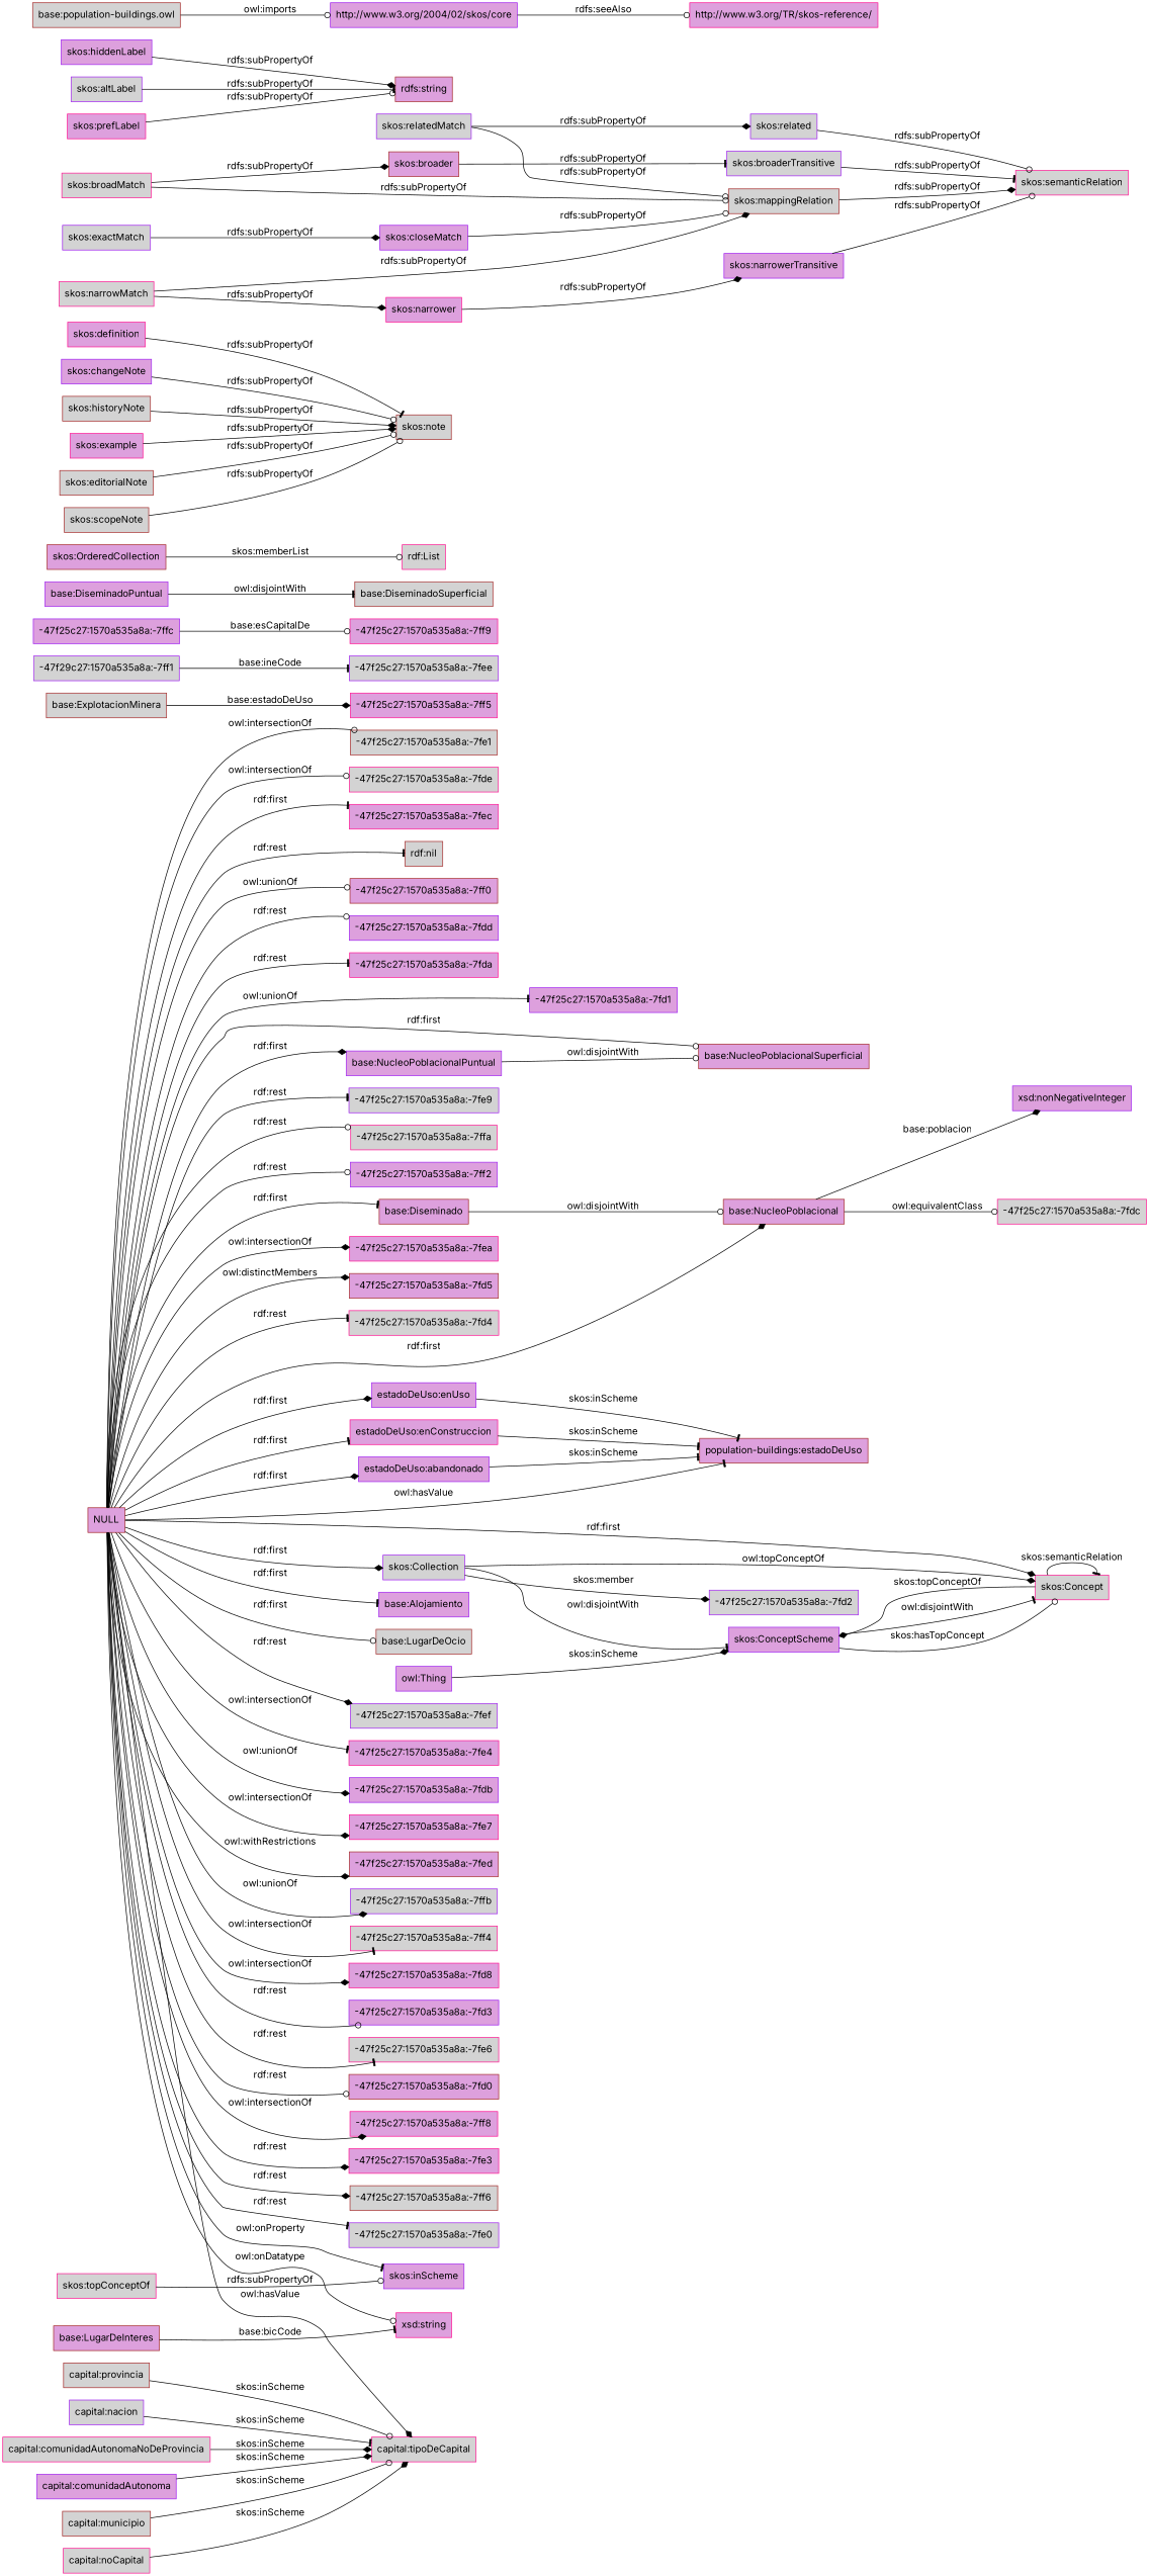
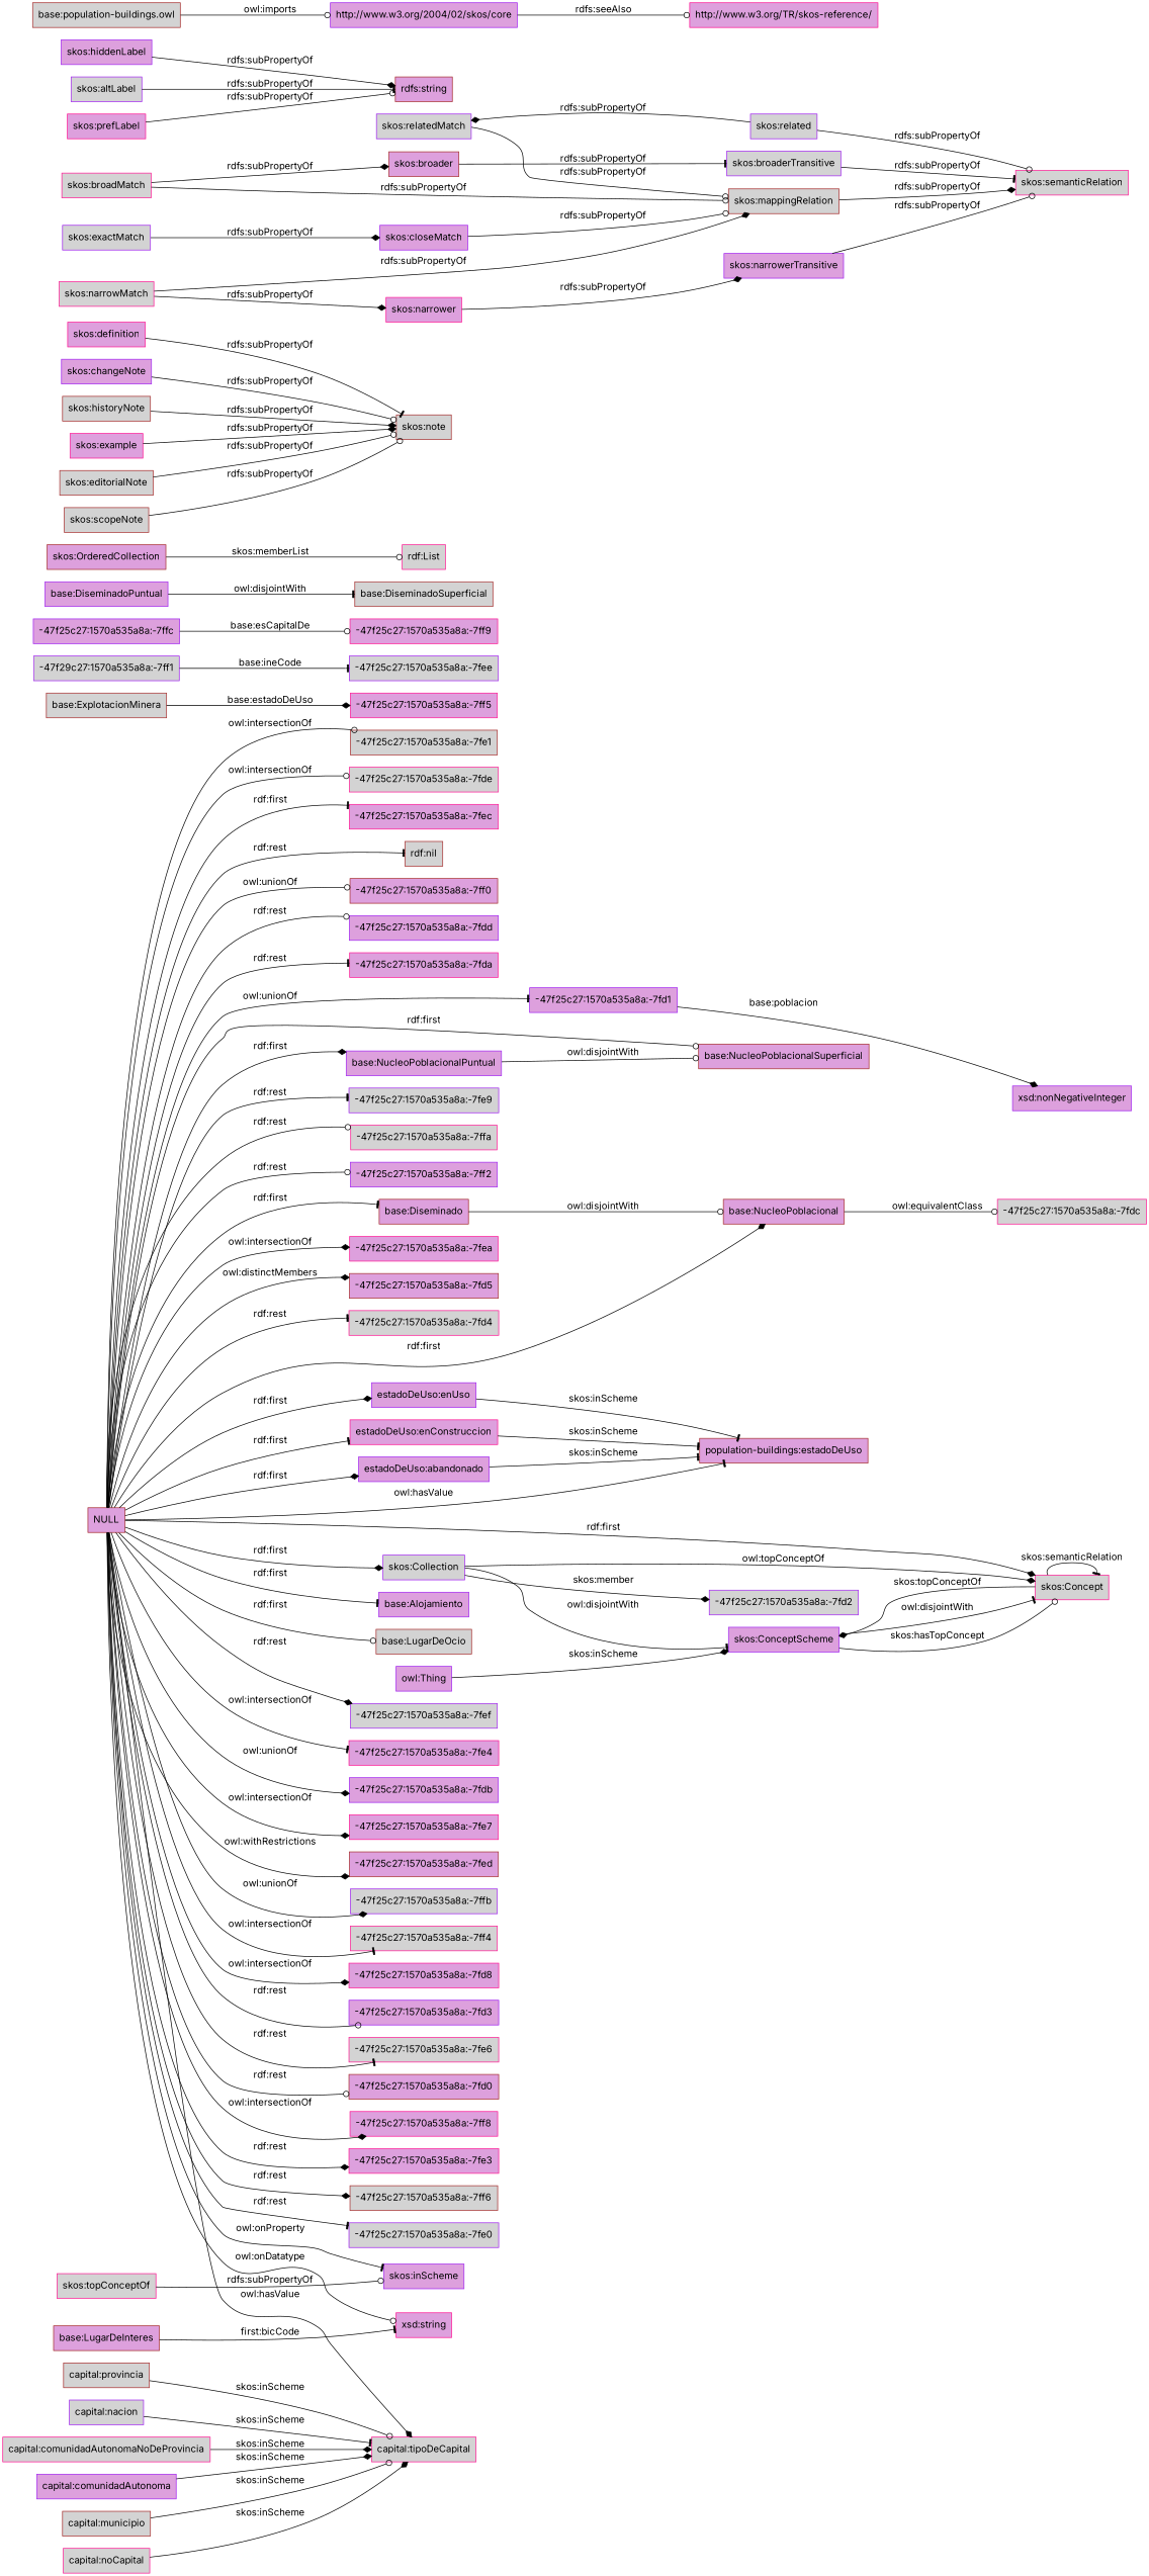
  digraph {
    fontname=Inter
    rankdir=LR
    node [color=purple fillcolor=plum fontname=Inter shape=rectangle style=filled]
    edge [arrowhead=diamond fontname=Inter]
    "base:Diseminado" [color=brown]
    "base:NucleoPoblacional" [color=brown]
    "-47f25c27:1570a535a8a:-7fdc" [color=deeppink fillcolor=lightgrey]
    "xsd:nonNegativeInteger"
    "base:LugarDeInteres" [color=brown]
    "xsd:string" [color=deeppink]
    "base:ExplotacionMinera" [color=brown fillcolor=lightgrey]
    "-47f25c27:1570a535a8a:-7ff5" [color=deeppink]
    "base:NucleoPoblacionalSuperficial" [color=brown]
    "base:NucleoPoblacionalPuntual"
    n11 [fillcolor=lightgrey label="-47f29c27:1570a535a8a:-7ff1"]
    "-47f25c27:1570a535a8a:-7fee" [fillcolor=lightgrey]
    "-47f25c27:1570a535a8a:-7ff9" [color=deeppink]
    "-47f25c27:1570a535a8a:-7ffc"
    "base:DiseminadoSuperficial" [color=brown fillcolor=lightgrey]
    "base:DiseminadoPuntual"
    "skos:OrderedCollection" [color=brown]
    "rdf:List" [color=deeppink fillcolor=lightgrey]
    "skos:Collection" [fillcolor=lightgrey]
    "-47f25c27:1570a535a8a:-7fd2" [fillcolor=lightgrey]
    "skos:ConceptScheme"
    "skos:Concept" [color=deeppink fillcolor=lightgrey]
    "skos:definition" [color=deeppink]
    "skos:note" [color=brown fillcolor=lightgrey]
    "skos:relatedMatch" [fillcolor=lightgrey]
    "skos:related" [fillcolor=lightgrey]
    "skos:mappingRelation" [color=brown fillcolor=lightgrey]
    "skos:semanticRelation" [color=deeppink fillcolor=lightgrey]
    "skos:changeNote"
    "capital:comunidadAutonomaNoDeProvincia" [color=deeppink fillcolor=lightgrey]
    "capital:tipoDeCapital" [color=deeppink fillcolor=lightgrey]
    n32 [color=brown label="rdfs:string"]
    "skos:hiddenLabel"
    "estadoDeUso:enConstruccion" [color=deeppink]
    "population-buildings:estadoDeUso" [color=brown]
    "estadoDeUso:enUso"
    "skos:altLabel" [fillcolor=lightgrey]
    "capital:comunidadAutonoma"
    "skos:narrower" [color=deeppink]
    "skos:narrowerTransitive"
    "skos:broaderTransitive" [fillcolor=lightgrey]
    "skos:broader" [color=brown]
    "skos:historyNote" [color=brown fillcolor=lightgrey]
    "skos:broadMatch" [color=deeppink fillcolor=lightgrey]
    "http://www.w3.org/TR/skos-reference/" [color=deeppink]
    "http://www.w3.org/2004/02/skos/core"
    "base:population-buildings.owl" [color=brown fillcolor=lightgrey]
    NULL [color=brown]
    "base:Alojamiento"
    "base:LugarDeOcio" [color=brown fillcolor=lightgrey]
    "-47f25c27:1570a535a8a:-7fef" [fillcolor=lightgrey]
    "-47f25c27:1570a535a8a:-7fe4" [color=deeppink]
    "-47f25c27:1570a535a8a:-7fdb"
    "-47f25c27:1570a535a8a:-7fe7" [color=deeppink]
    "-47f25c27:1570a535a8a:-7fed" [color=brown]
    "-47f25c27:1570a535a8a:-7ffb" [fillcolor=lightgrey]
    "-47f25c27:1570a535a8a:-7ff4" [color=deeppink fillcolor=lightgrey]
    "-47f25c27:1570a535a8a:-7fd8" [color=deeppink]
    "-47f25c27:1570a535a8a:-7fd3"
    "-47f25c27:1570a535a8a:-7fe6" [color=deeppink fillcolor=lightgrey]
    "-47f25c27:1570a535a8a:-7fd0" [color=brown]
    "-47f25c27:1570a535a8a:-7ff8" [color=deeppink]
    "-47f25c27:1570a535a8a:-7fe3" [color=deeppink]
    "-47f25c27:1570a535a8a:-7ff6" [color=brown fillcolor=lightgrey]
    "-47f25c27:1570a535a8a:-7fe0" [fillcolor=lightgrey]
    "-47f25c27:1570a535a8a:-7fe1" [color=brown fillcolor=lightgrey]
    "-47f25c27:1570a535a8a:-7fde" [color=deeppink fillcolor=lightgrey]
    "-47f25c27:1570a535a8a:-7fec" [color=deeppink]
    "rdf:nil" [color=brown fillcolor=lightgrey]
    "-47f25c27:1570a535a8a:-7ff0" [color=brown]
    "-47f25c27:1570a535a8a:-7fdd"
    "-47f25c27:1570a535a8a:-7fda" [color=deeppink]
    "estadoDeUso:abandonado"
    "-47f25c27:1570a535a8a:-7fd1"
    "-47f25c27:1570a535a8a:-7fe9" [fillcolor=lightgrey]
    "skos:inScheme"
    "-47f25c27:1570a535a8a:-7ffa" [color=deeppink fillcolor=lightgrey]
    "-47f25c27:1570a535a8a:-7ff2"
    "-47f25c27:1570a535a8a:-7fea" [color=deeppink]
    "-47f25c27:1570a535a8a:-7fd5" [color=brown]
    "-47f25c27:1570a535a8a:-7fd4" [color=deeppink fillcolor=lightgrey]
    "skos:prefLabel" [color=deeppink]
    "skos:narrowMatch" [color=deeppink fillcolor=lightgrey]
    "skos:example" [color=deeppink]
    "capital:municipio" [color=brown fillcolor=lightgrey]
    "capital:noCapital" [color=deeppink fillcolor=lightgrey]
    "capital:provincia" [color=brown fillcolor=lightgrey]
    "skos:topConceptOf" [color=deeppink fillcolor=lightgrey]
    "capital:nacion" [fillcolor=lightgrey]
    "skos:exactMatch" [fillcolor=lightgrey]
    "skos:closeMatch"
    "skos:editorialNote" [color=brown fillcolor=lightgrey]
    "skos:scopeNote" [color=brown fillcolor=lightgrey]
    "owl:Thing"
    "base:Diseminado" -> "base:NucleoPoblacional" [arrowhead=odot label="owl:disjointWith"]
    "base:NucleoPoblacional" -> "-47f25c27:1570a535a8a:-7fdc" [arrowhead=odot label="owl:equivalentClass"]
-   "base:NucleoPoblacional" -> "xsd:nonNegativeInteger" [label="base:poblacion"]
-   "base:LugarDeInteres" -> "xsd:string" [arrowhead=tee label="base:bicCode"]
+   "-47f25c27:1570a535a8a:-7fd1" -> "xsd:nonNegativeInteger" [label="base:poblacion"]
+   "base:LugarDeInteres" -> "xsd:string" [arrowhead=tee label="first:bicCode"]
    "base:ExplotacionMinera" -> "-47f25c27:1570a535a8a:-7ff5" [label="base:estadoDeUso"]
    "base:NucleoPoblacionalPuntual" -> "base:NucleoPoblacionalSuperficial" [arrowhead=odot label="owl:disjointWith"]
    n11 -> "-47f25c27:1570a535a8a:-7fee" [arrowhead=tee label="base:ineCode"]
    "-47f25c27:1570a535a8a:-7ffc" -> "-47f25c27:1570a535a8a:-7ff9" [arrowhead=odot label="base:esCapitalDe"]
    "base:DiseminadoPuntual" -> "base:DiseminadoSuperficial" [arrowhead=tee label="owl:disjointWith"]
    "skos:OrderedCollection" -> "rdf:List" [arrowhead=odot label="skos:memberList"]
    "skos:Collection" -> "-47f25c27:1570a535a8a:-7fd2" [label="skos:member"]
    "skos:Collection" -> "skos:ConceptScheme" [arrowhead=tee label="owl:disjointWith"]
    "skos:Collection" -> "skos:Concept" [label="owl:topConceptOf"]
    "skos:ConceptScheme" -> "skos:Concept" [arrowhead=tee label="owl:disjointWith"]
    "skos:ConceptScheme" -> "skos:Concept" [arrowhead=odot label="skos:hasTopConcept"]
    "skos:Concept" -> "skos:ConceptScheme" [label="skos:topConceptOf"]
    "skos:Concept" -> "skos:Concept" [arrowhead=tee label="skos:semanticRelation"]
    "skos:definition" -> "skos:note" [arrowhead=tee label="rdfs:subPropertyOf"]
-   "skos:relatedMatch" -> "skos:related" [label="rdfs:subPropertyOf"]
+   "skos:related" -> "skos:relatedMatch" [label="rdfs:subPropertyOf"]
    "skos:relatedMatch" -> "skos:mappingRelation" [arrowhead=odot label="rdfs:subPropertyOf"]
    "skos:related" -> "skos:semanticRelation" [arrowhead=odot label="rdfs:subPropertyOf"]
    "skos:mappingRelation" -> "skos:semanticRelation" [label="rdfs:subPropertyOf"]
    "skos:changeNote" -> "skos:note" [arrowhead=odot label="rdfs:subPropertyOf"]
    "capital:comunidadAutonomaNoDeProvincia" -> "capital:tipoDeCapital" [label="skos:inScheme"]
    "skos:hiddenLabel" -> n32 [label="rdfs:subPropertyOf"]
    "estadoDeUso:enConstruccion" -> "population-buildings:estadoDeUso" [arrowhead=tee label="skos:inScheme"]
    "estadoDeUso:enUso" -> "population-buildings:estadoDeUso" [arrowhead=tee label="skos:inScheme"]
    "skos:altLabel" -> n32 [arrowhead=tee label="rdfs:subPropertyOf"]
    "capital:comunidadAutonoma" -> "capital:tipoDeCapital" [label="skos:inScheme"]
    "skos:narrower" -> "skos:narrowerTransitive" [label="rdfs:subPropertyOf"]
    "skos:narrowerTransitive" -> "skos:semanticRelation" [arrowhead=odot label="rdfs:subPropertyOf"]
    "skos:broaderTransitive" -> "skos:semanticRelation" [arrowhead=tee label="rdfs:subPropertyOf"]
    "skos:broader" -> "skos:broaderTransitive" [arrowhead=tee label="rdfs:subPropertyOf"]
    "skos:historyNote" -> "skos:note" [label="rdfs:subPropertyOf"]
    "skos:broadMatch" -> "skos:mappingRelation" [arrowhead=odot label="rdfs:subPropertyOf"]
    "skos:broadMatch" -> "skos:broader" [label="rdfs:subPropertyOf"]
    "http://www.w3.org/2004/02/skos/core" -> "http://www.w3.org/TR/skos-reference/" [arrowhead=odot label="rdfs:seeAlso"]
    "base:population-buildings.owl" -> "http://www.w3.org/2004/02/skos/core" [arrowhead=odot label="owl:imports"]
    NULL -> "base:Diseminado" [arrowhead=tee label="rdf:first"]
    NULL -> "base:NucleoPoblacional" [label="rdf:first"]
    NULL -> "xsd:string" [arrowhead=odot label="owl:onDatatype"]
    NULL -> "base:NucleoPoblacionalSuperficial" [arrowhead=odot label="rdf:first"]
    NULL -> "base:NucleoPoblacionalPuntual" [label="rdf:first"]
    NULL -> "skos:Collection" [label="rdf:first"]
    NULL -> "skos:Concept" [label="rdf:first"]
    NULL -> "capital:tipoDeCapital" [label="owl:hasValue"]
    NULL -> "estadoDeUso:enConstruccion" [arrowhead=tee label="rdf:first"]
    NULL -> "population-buildings:estadoDeUso" [arrowhead=tee label="owl:hasValue"]
    NULL -> "estadoDeUso:enUso" [label="rdf:first"]
    NULL -> "base:Alojamiento" [arrowhead=tee label="rdf:first"]
    NULL -> "base:LugarDeOcio" [arrowhead=odot label="rdf:first"]
    NULL -> "-47f25c27:1570a535a8a:-7fef" [label="rdf:rest"]
    NULL -> "-47f25c27:1570a535a8a:-7fe4" [arrowhead=tee label="owl:intersectionOf"]
    NULL -> "-47f25c27:1570a535a8a:-7fdb" [label="owl:unionOf"]
    NULL -> "-47f25c27:1570a535a8a:-7fe7" [label="owl:intersectionOf"]
    NULL -> "-47f25c27:1570a535a8a:-7fed" [label="owl:withRestrictions"]
    NULL -> "-47f25c27:1570a535a8a:-7ffb" [label="owl:unionOf"]
    NULL -> "-47f25c27:1570a535a8a:-7ff4" [arrowhead=tee label="owl:intersectionOf"]
    NULL -> "-47f25c27:1570a535a8a:-7fd8" [label="owl:intersectionOf"]
    NULL -> "-47f25c27:1570a535a8a:-7fd3" [arrowhead=odot label="rdf:rest"]
    NULL -> "-47f25c27:1570a535a8a:-7fe6" [arrowhead=tee label="rdf:rest"]
    NULL -> "-47f25c27:1570a535a8a:-7fd0" [arrowhead=odot label="rdf:rest"]
    NULL -> "-47f25c27:1570a535a8a:-7ff8" [label="owl:intersectionOf"]
    NULL -> "-47f25c27:1570a535a8a:-7fe3" [label="rdf:rest"]
    NULL -> "-47f25c27:1570a535a8a:-7ff6" [label="rdf:rest"]
    NULL -> "-47f25c27:1570a535a8a:-7fe0" [arrowhead=tee label="rdf:rest"]
    NULL -> "-47f25c27:1570a535a8a:-7fe1" [arrowhead=odot label="owl:intersectionOf"]
    NULL -> "-47f25c27:1570a535a8a:-7fde" [arrowhead=odot label="owl:intersectionOf"]
    NULL -> "-47f25c27:1570a535a8a:-7fec" [arrowhead=tee label="rdf:first"]
    NULL -> "rdf:nil" [arrowhead=tee label="rdf:rest"]
    NULL -> "-47f25c27:1570a535a8a:-7ff0" [arrowhead=odot label="owl:unionOf"]
    NULL -> "-47f25c27:1570a535a8a:-7fdd" [arrowhead=odot label="rdf:rest"]
    NULL -> "-47f25c27:1570a535a8a:-7fda" [arrowhead=tee label="rdf:rest"]
    NULL -> "estadoDeUso:abandonado" [label="rdf:first"]
    NULL -> "-47f25c27:1570a535a8a:-7fd1" [arrowhead=tee label="owl:unionOf"]
    NULL -> "-47f25c27:1570a535a8a:-7fe9" [arrowhead=tee label="rdf:rest"]
    NULL -> "skos:inScheme" [arrowhead=tee label="owl:onProperty"]
    NULL -> "-47f25c27:1570a535a8a:-7ffa" [arrowhead=odot label="rdf:rest"]
    NULL -> "-47f25c27:1570a535a8a:-7ff2" [arrowhead=odot label="rdf:rest"]
    NULL -> "-47f25c27:1570a535a8a:-7fea" [label="owl:intersectionOf"]
    NULL -> "-47f25c27:1570a535a8a:-7fd5" [label="owl:distinctMembers"]
    NULL -> "-47f25c27:1570a535a8a:-7fd4" [arrowhead=tee label="rdf:rest"]
    "estadoDeUso:abandonado" -> "population-buildings:estadoDeUso" [arrowhead=tee label="skos:inScheme"]
    "skos:prefLabel" -> n32 [arrowhead=odot label="rdfs:subPropertyOf"]
    "skos:narrowMatch" -> "skos:mappingRelation" [label="rdfs:subPropertyOf"]
    "skos:narrowMatch" -> "skos:narrower" [label="rdfs:subPropertyOf"]
    "skos:example" -> "skos:note" [label="rdfs:subPropertyOf"]
    "capital:municipio" -> "capital:tipoDeCapital" [arrowhead=odot label="skos:inScheme"]
    "capital:noCapital" -> "capital:tipoDeCapital" [label="skos:inScheme"]
    "capital:provincia" -> "capital:tipoDeCapital" [arrowhead=odot label="skos:inScheme"]
    "skos:topConceptOf" -> "skos:inScheme" [arrowhead=odot label="rdfs:subPropertyOf"]
    "capital:nacion" -> "capital:tipoDeCapital" [arrowhead=tee label="skos:inScheme"]
    "skos:exactMatch" -> "skos:closeMatch" [label="rdfs:subPropertyOf"]
    "skos:closeMatch" -> "skos:mappingRelation" [arrowhead=odot label="rdfs:subPropertyOf"]
    "skos:editorialNote" -> "skos:note" [arrowhead=odot label="rdfs:subPropertyOf"]
    "skos:scopeNote" -> "skos:note" [arrowhead=odot label="rdfs:subPropertyOf"]
    "owl:Thing" -> "skos:ConceptScheme" [label="skos:inScheme"]
  }
